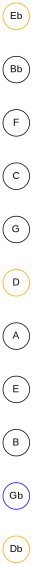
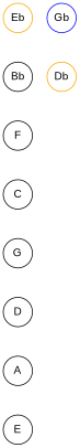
  graph {
    fontname="Liberation Sans"
    mindist=.1
    node [fontname="Liberation Sans" margin=0 shape=circle]
    edge [fontname="Liberation Sans" style=invis]
    E
-   B
    Gb [color=blue]
    Db [color=orange]
    Eb [color=orange]
    Bb [color=black]
    F
    C
    G
-   D [color=orange]
+   D
    A [color=black]
    subgraph sub_1 {
      E
-     B
      Gb
      Db
      Eb
      Bb
      F
      C
      G
      D
      A
    }
-   E -- B
-   B -- Gb
    Gb -- Db
    Eb -- Bb
    Bb -- F
    F -- C
    C -- G
    G -- D
    D -- A
    A -- E
  }
